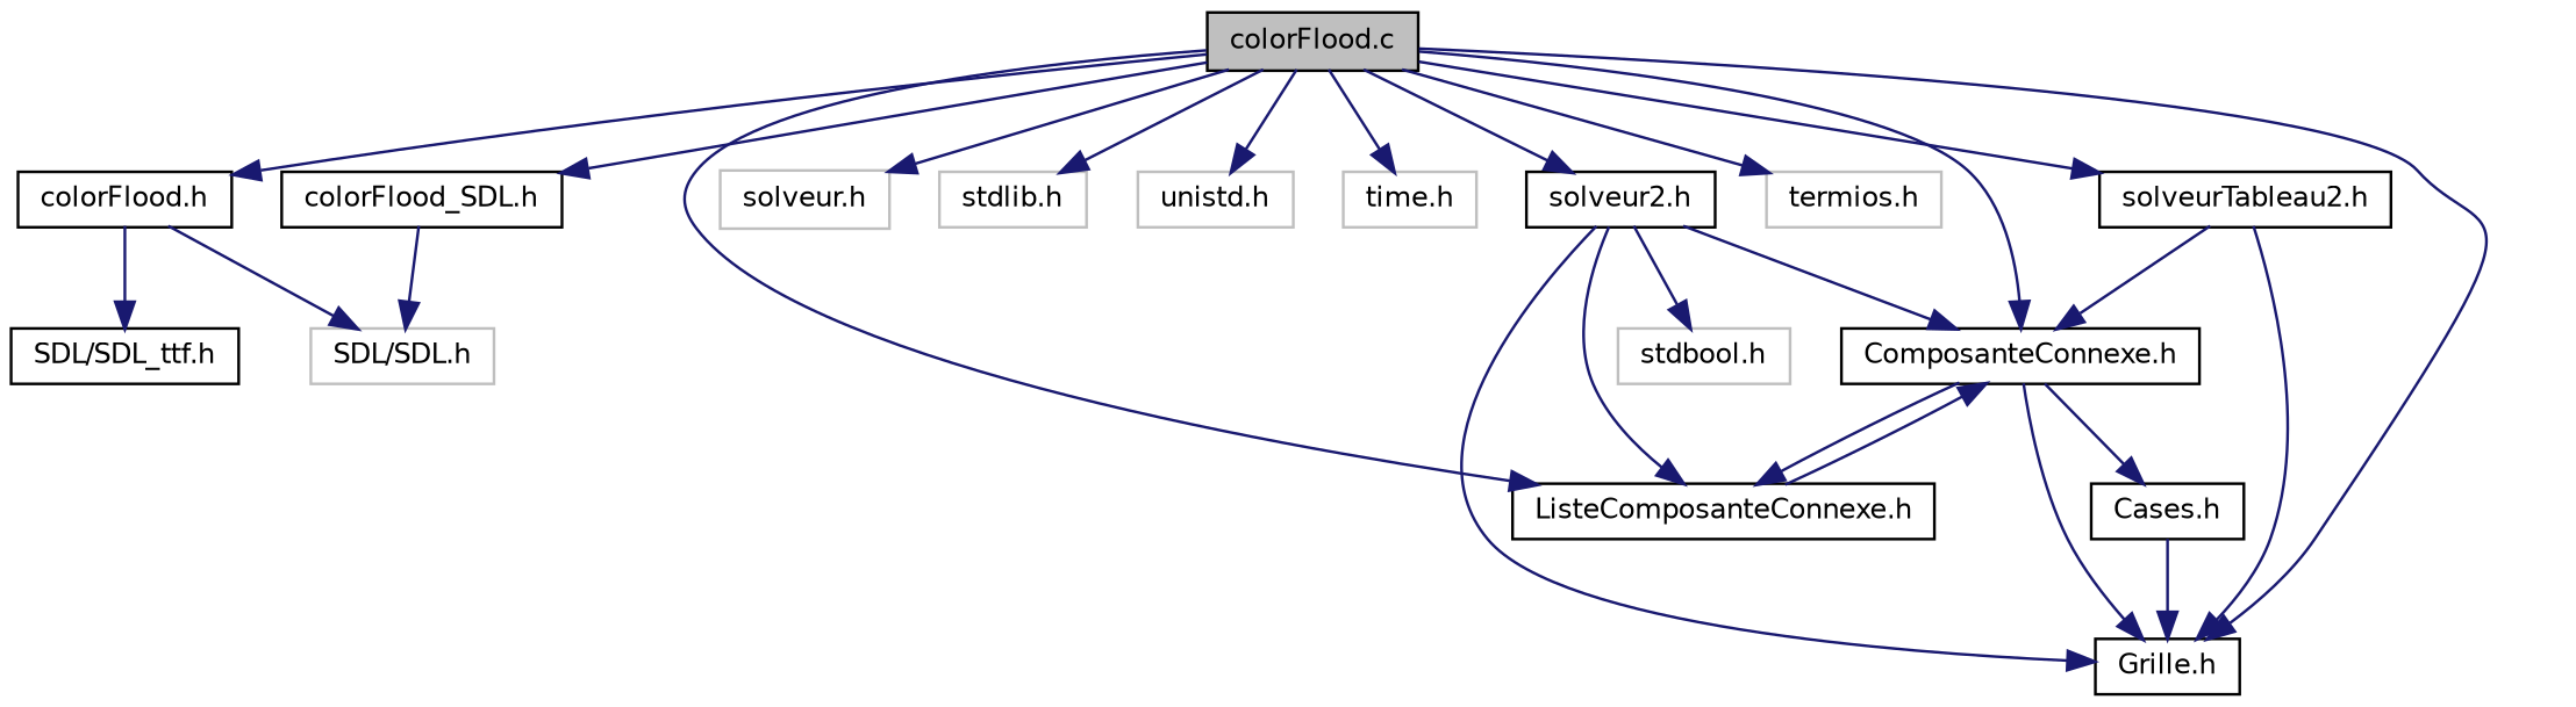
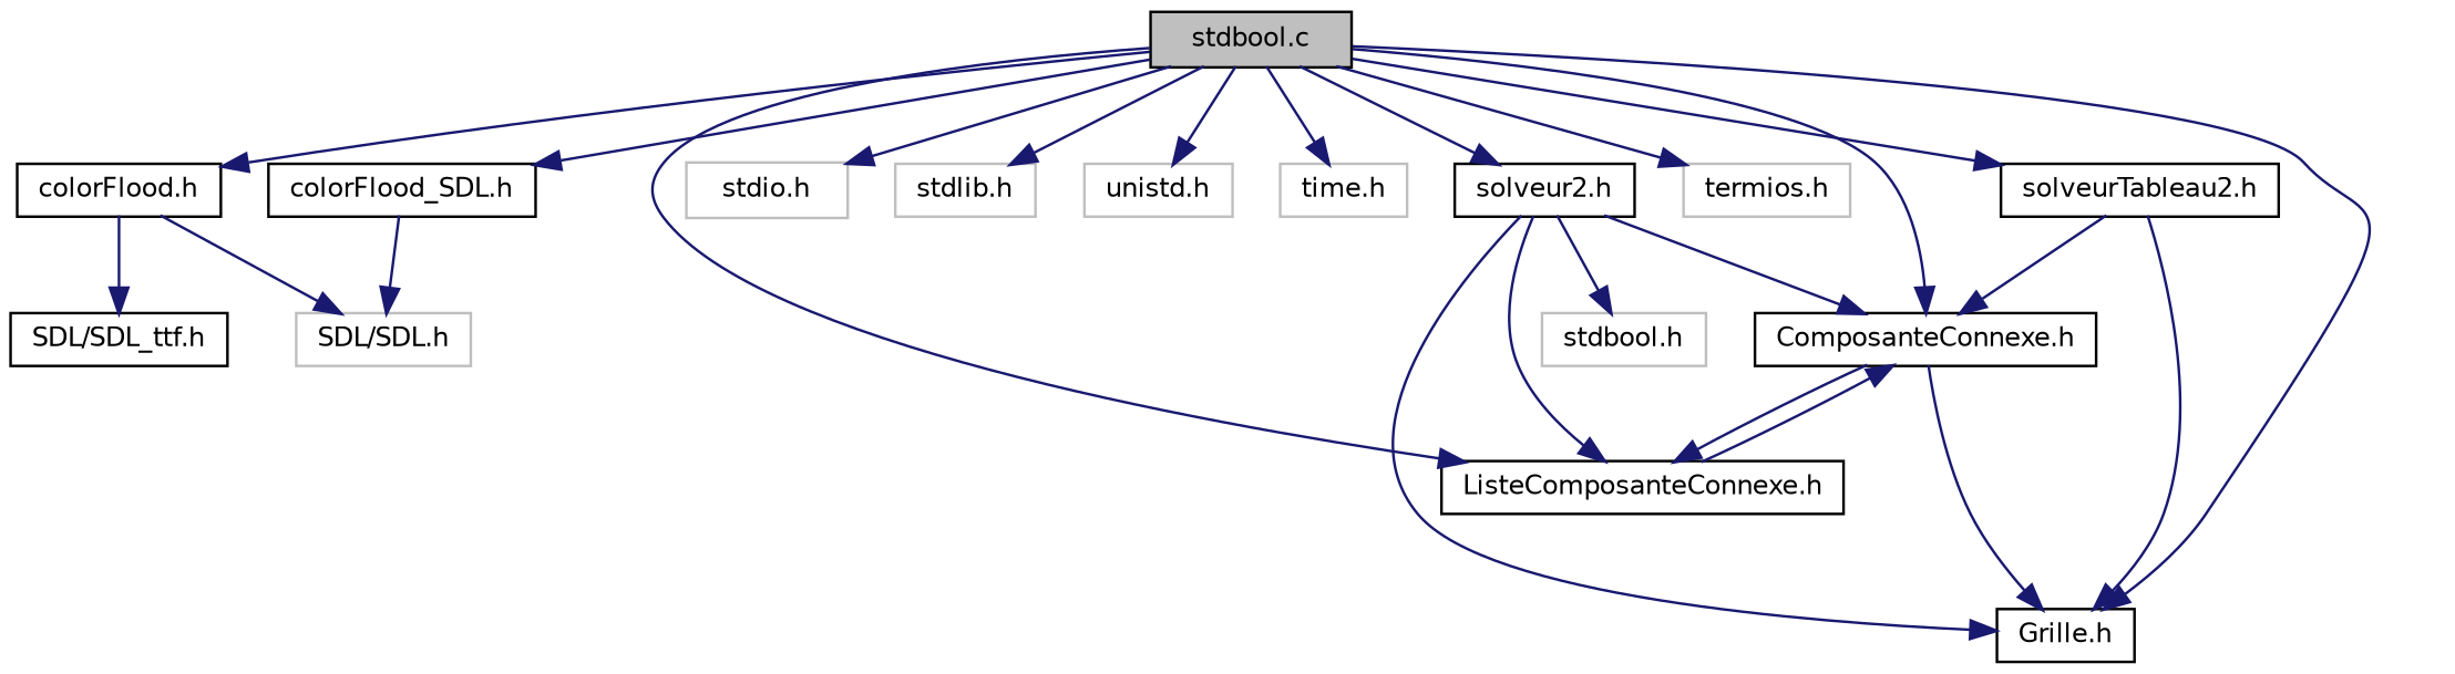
  digraph {
    node [color=black fillcolor=white fontname=Helvetica fontsize=10 shape=record style=filled]
    edge [color=midnightblue fontname=Helvetica fontsize=10 labelfontname=Helvetica labelfontsize=10 style=solid]
-   n1 [fillcolor=grey75 fontcolor=black height=0.2 label="colorFlood.c" width=0.4]
+   n1 [fillcolor=grey75 fontcolor=black height=0.2 label="stdbool.c" width=0.4]
    n2 [height=0.2 label="ComposanteConnexe.h" width=0.4]
    n3 [height=0.2 label="ListeComposanteConnexe.h" width=0.4]
    n4 [height=0.2 label="Grille.h" width=0.4]
-   n5 [color=grey75 height=0.2 label="solveur.h" width=0.4]
+   n5 [color=grey75 height=0.2 label="stdio.h" width=0.4]
    n6 [color=grey75 height=0.2 label="stdlib.h" width=0.4]
    n7 [color=grey75 height=0.2 label="unistd.h" width=0.4]
    n8 [color=grey75 height=0.2 label="time.h" width=0.4]
    n9 [height=0.2 label="colorFlood.h" width=0.4]
    n10 [color=grey75 height=0.2 label="termios.h" width=0.4]
    n11 [height=0.2 label="colorFlood_SDL.h" width=0.4]
    n12 [height=0.2 label="solveur2.h" width=0.4]
    n13 [height=0.2 label="solveurTableau2.h" width=0.4]
-   n14 [height=0.2 label="Cases.h" width=0.4]
    n15 [color=grey75 height=0.2 label="SDL/SDL.h" width=0.4]
    n16 [height=0.2 label="SDL/SDL_ttf.h" width=0.4]
    n17 [color=grey75 height=0.2 label="stdbool.h" width=0.4]
    n1 -> n2
    n1 -> n3
    n1 -> n4
    n1 -> n5
    n1 -> n6
    n1 -> n7
    n1 -> n8
    n1 -> n9
    n1 -> n10
    n1 -> n11
    n1 -> n12
    n1 -> n13
    n2 -> n3
    n2 -> n4
-   n2 -> n14
    n3 -> n2
    n9 -> n15
    n9 -> n16
    n11 -> n15
    n12 -> n2
    n12 -> n3
    n12 -> n4
    n12 -> n17
    n13 -> n2
    n13 -> n4
-   n14 -> n4
  }
